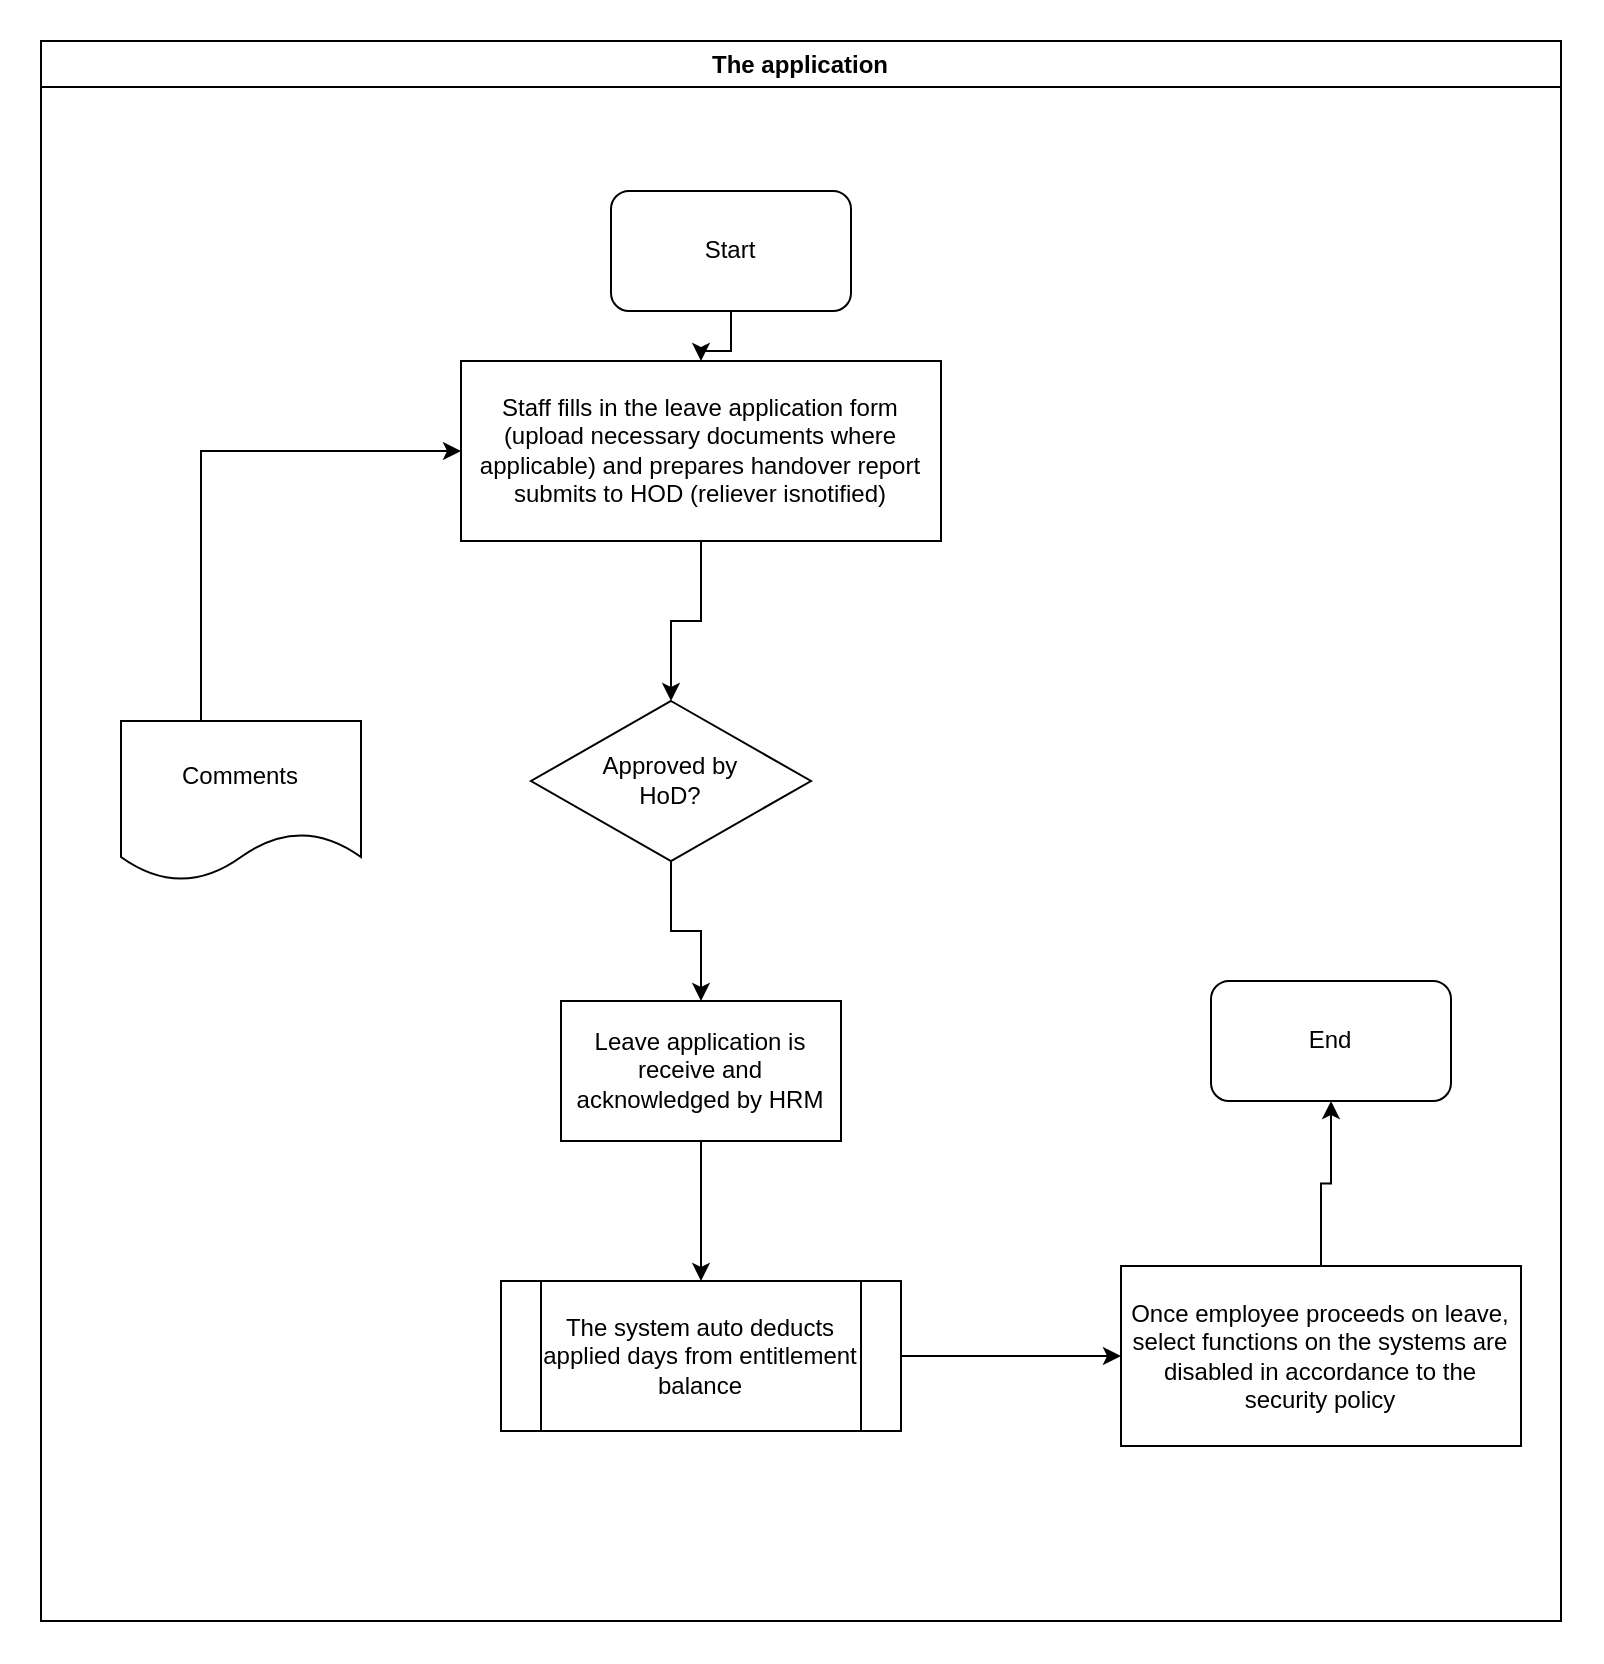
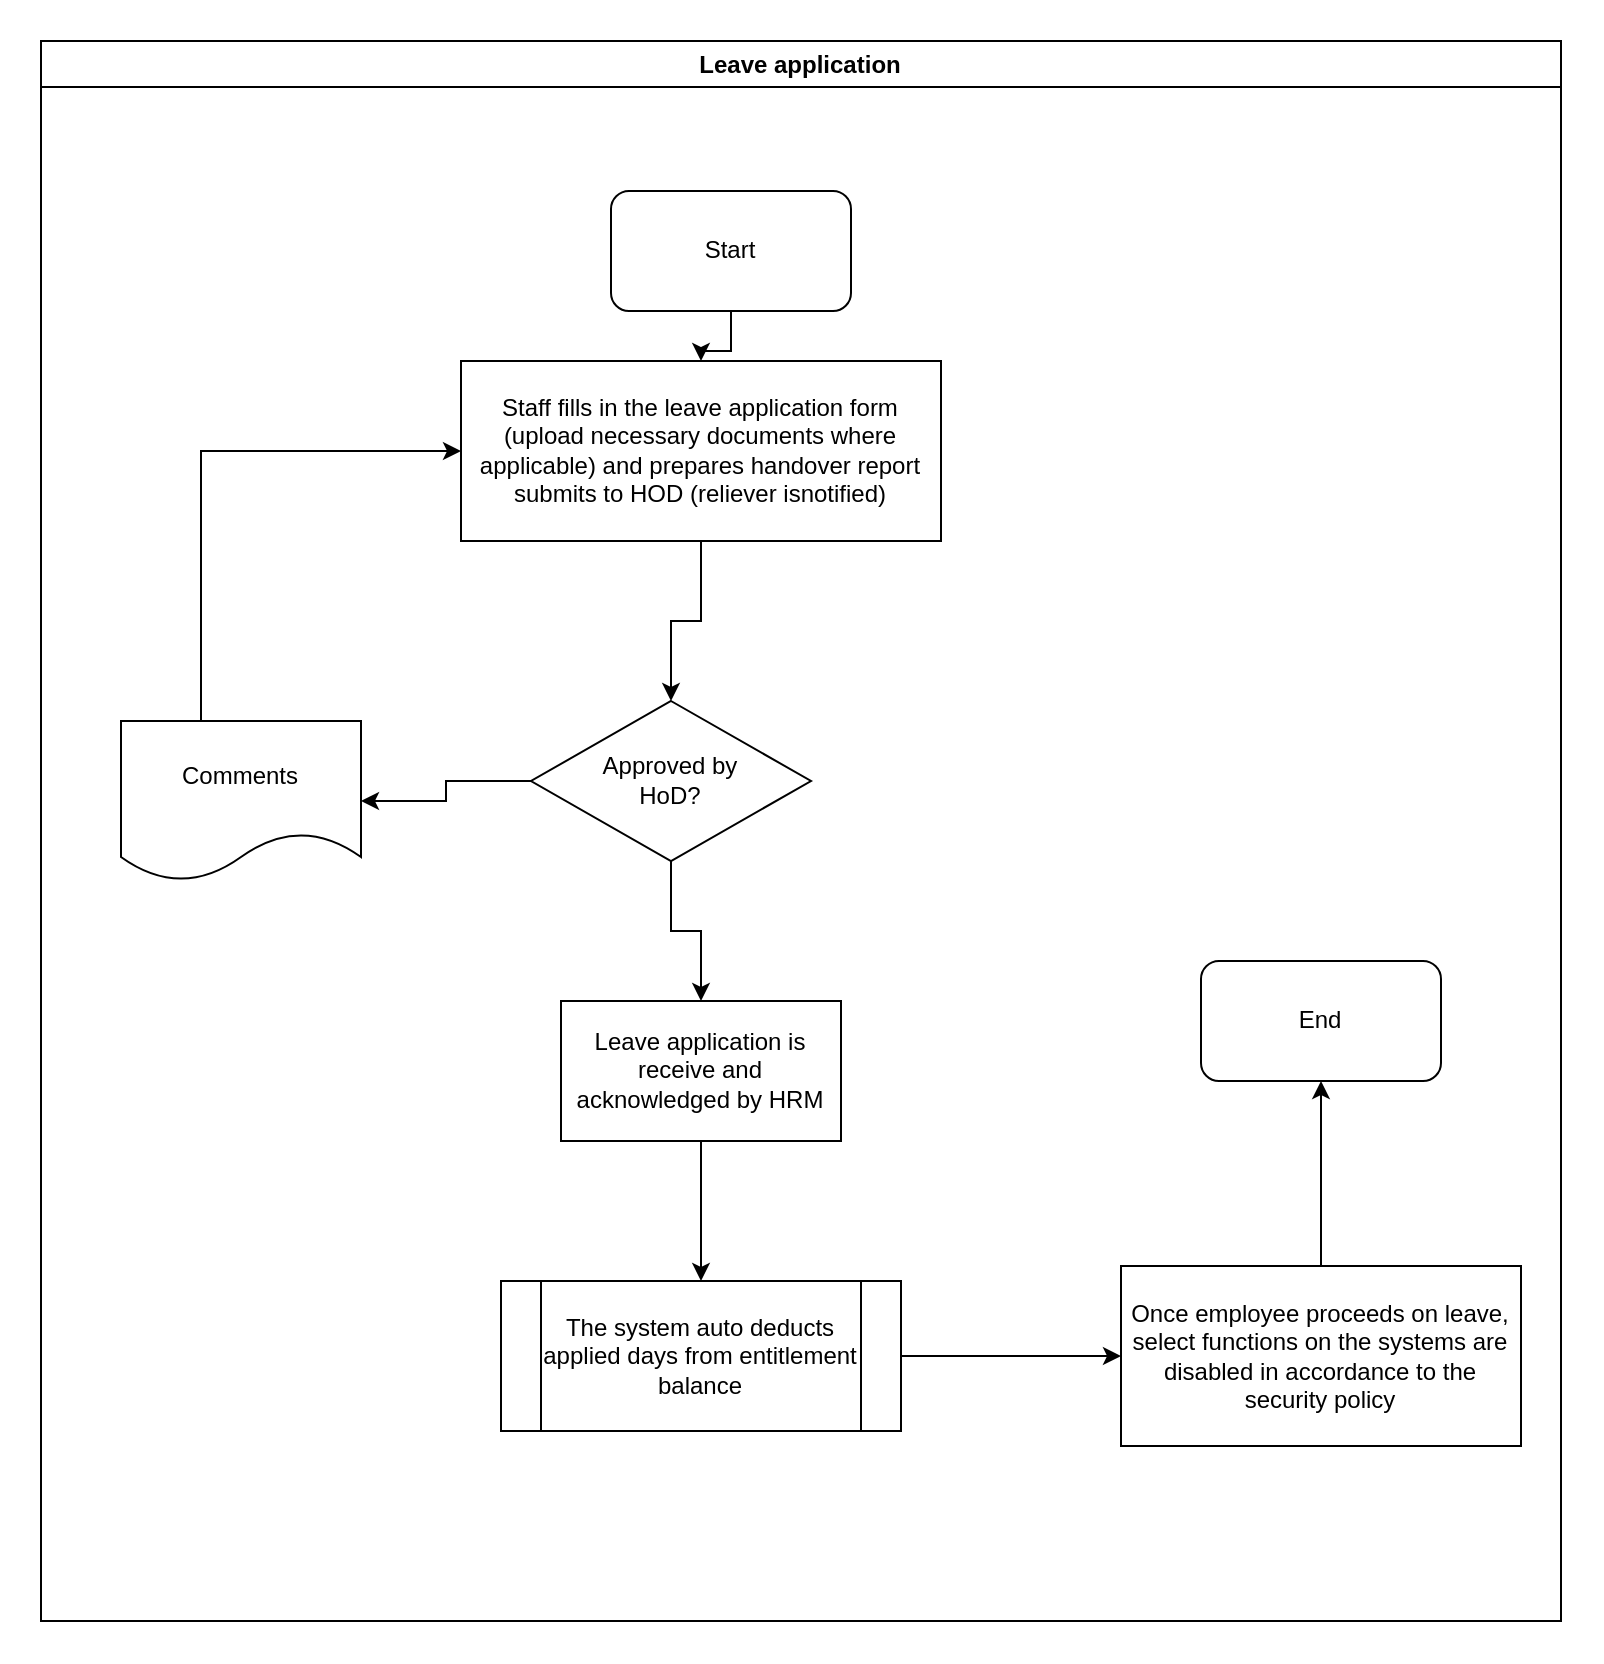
  <mxCell id="0" />
  <mxCell id="1" parent="0" />
- <mxCell id="2" value="The application" style="swimlane;" vertex="1" parent="1"><mxGeometry x="20" y="20" width="760" height="790" as="geometry" /></mxCell>
+ <mxCell id="2" value="Leave application" style="swimlane;" vertex="1" parent="1"><mxGeometry x="20" y="20" width="760" height="790" as="geometry" /></mxCell>
  <mxCell id="3" value="Start" style="rounded=1;whiteSpace=wrap;html=1;" vertex="1" parent="2"><mxGeometry x="285" y="75" width="120" height="60" as="geometry" /></mxCell>
  <mxCell id="4" value="&lt;span lang=&quot;EN-GB&quot;&gt;Staff fills in the leave application form (upload necessary documents where applicable) and prepares handover report submits to HOD (reliever isnotified)&lt;/span&gt;" style="rounded=0;whiteSpace=wrap;html=1;" vertex="1" parent="2"><mxGeometry x="210" y="160" width="240" height="90" as="geometry" /></mxCell>
  <mxCell id="5" value="" style="edgeStyle=orthogonalEdgeStyle;rounded=0;orthogonalLoop=1;jettySize=auto;html=1;" edge="1" parent="2" source="3" target="4"><mxGeometry relative="1" as="geometry"><mxPoint x="330" y="190" as="targetPoint" /></mxGeometry></mxCell>
  <mxCell id="6" value="" style="edgeStyle=orthogonalEdgeStyle;rounded=0;orthogonalLoop=1;jettySize=auto;html=1;" edge="1" parent="2" source="8" target="11"><mxGeometry relative="1" as="geometry" /></mxCell>
+ <mxCell id="7" value="" style="edgeStyle=orthogonalEdgeStyle;rounded=0;orthogonalLoop=1;jettySize=auto;html=1;" edge="1" parent="2" source="8" target="13"><mxGeometry relative="1" as="geometry" /></mxCell>
  <mxCell id="8" value="&lt;div&gt;Approved by &lt;br&gt;&lt;/div&gt;&lt;div&gt;HoD?&lt;/div&gt;" style="rhombus;whiteSpace=wrap;html=1;" vertex="1" parent="2"><mxGeometry x="245" y="330" width="140" height="80" as="geometry" /></mxCell>
  <mxCell id="9" value="" style="edgeStyle=orthogonalEdgeStyle;rounded=0;orthogonalLoop=1;jettySize=auto;html=1;" edge="1" parent="2" source="4" target="8"><mxGeometry relative="1" as="geometry"><mxPoint x="330" y="330" as="targetPoint" /></mxGeometry></mxCell>
  <mxCell id="10" value="" style="edgeStyle=orthogonalEdgeStyle;rounded=0;orthogonalLoop=1;jettySize=auto;html=1;" edge="1" parent="2" source="11" target="15"><mxGeometry relative="1" as="geometry" /></mxCell>
  <mxCell id="11" value="Leave application is receive and acknowledged by HRM" style="whiteSpace=wrap;html=1;" vertex="1" parent="2"><mxGeometry x="260" y="480" width="140" height="70" as="geometry" /></mxCell>
  <mxCell id="12" value="" style="edgeStyle=orthogonalEdgeStyle;rounded=0;orthogonalLoop=1;jettySize=auto;html=1;entryX=0;entryY=0.5;entryDx=0;entryDy=0;" edge="1" parent="2" source="13" target="4"><mxGeometry relative="1" as="geometry"><mxPoint x="80" y="240" as="targetPoint" /><Array as="points"><mxPoint x="80" y="205" /></Array></mxGeometry></mxCell>
  <mxCell id="13" value="Comments" style="shape=document;whiteSpace=wrap;html=1;boundedLbl=1;" vertex="1" parent="2"><mxGeometry x="40" y="340" width="120" height="80" as="geometry" /></mxCell>
  <mxCell id="14" value="" style="edgeStyle=orthogonalEdgeStyle;rounded=0;orthogonalLoop=1;jettySize=auto;html=1;" edge="1" parent="2" source="15" target="17"><mxGeometry relative="1" as="geometry" /></mxCell>
  <mxCell id="15" value="&lt;span lang=&quot;EN-GB&quot;&gt;The system auto deducts applied days from entitlement balance&lt;/span&gt;" style="shape=process;whiteSpace=wrap;html=1;backgroundOutline=1;" vertex="1" parent="2"><mxGeometry x="230" y="620" width="200" height="75" as="geometry" /></mxCell>
  <mxCell id="16" value="" style="edgeStyle=orthogonalEdgeStyle;rounded=0;orthogonalLoop=1;jettySize=auto;html=1;entryX=0.5;entryY=1;entryDx=0;entryDy=0;" edge="1" parent="2" source="17" target="18"><mxGeometry relative="1" as="geometry"><mxPoint x="635" y="517.5" as="targetPoint" /><Array as="points" /></mxGeometry></mxCell>
  <mxCell id="17" value="&lt;span lang=&quot;EN-GB&quot;&gt;Once employee proceeds on leave, select functions on the systems are disabled in accordance to the security policy&lt;/span&gt;" style="whiteSpace=wrap;html=1;" vertex="1" parent="2"><mxGeometry x="540" y="612.5" width="200" height="90" as="geometry" /></mxCell>
- <mxCell id="18" value="End" style="rounded=1;whiteSpace=wrap;html=1;" vertex="1" parent="2"><mxGeometry x="585" y="470" width="120" height="60" as="geometry" /></mxCell>
+ <mxCell id="18" value="End" style="rounded=1;whiteSpace=wrap;html=1;" vertex="1" parent="2"><mxGeometry x="580" y="460" width="120" height="60" as="geometry" /></mxCell>
